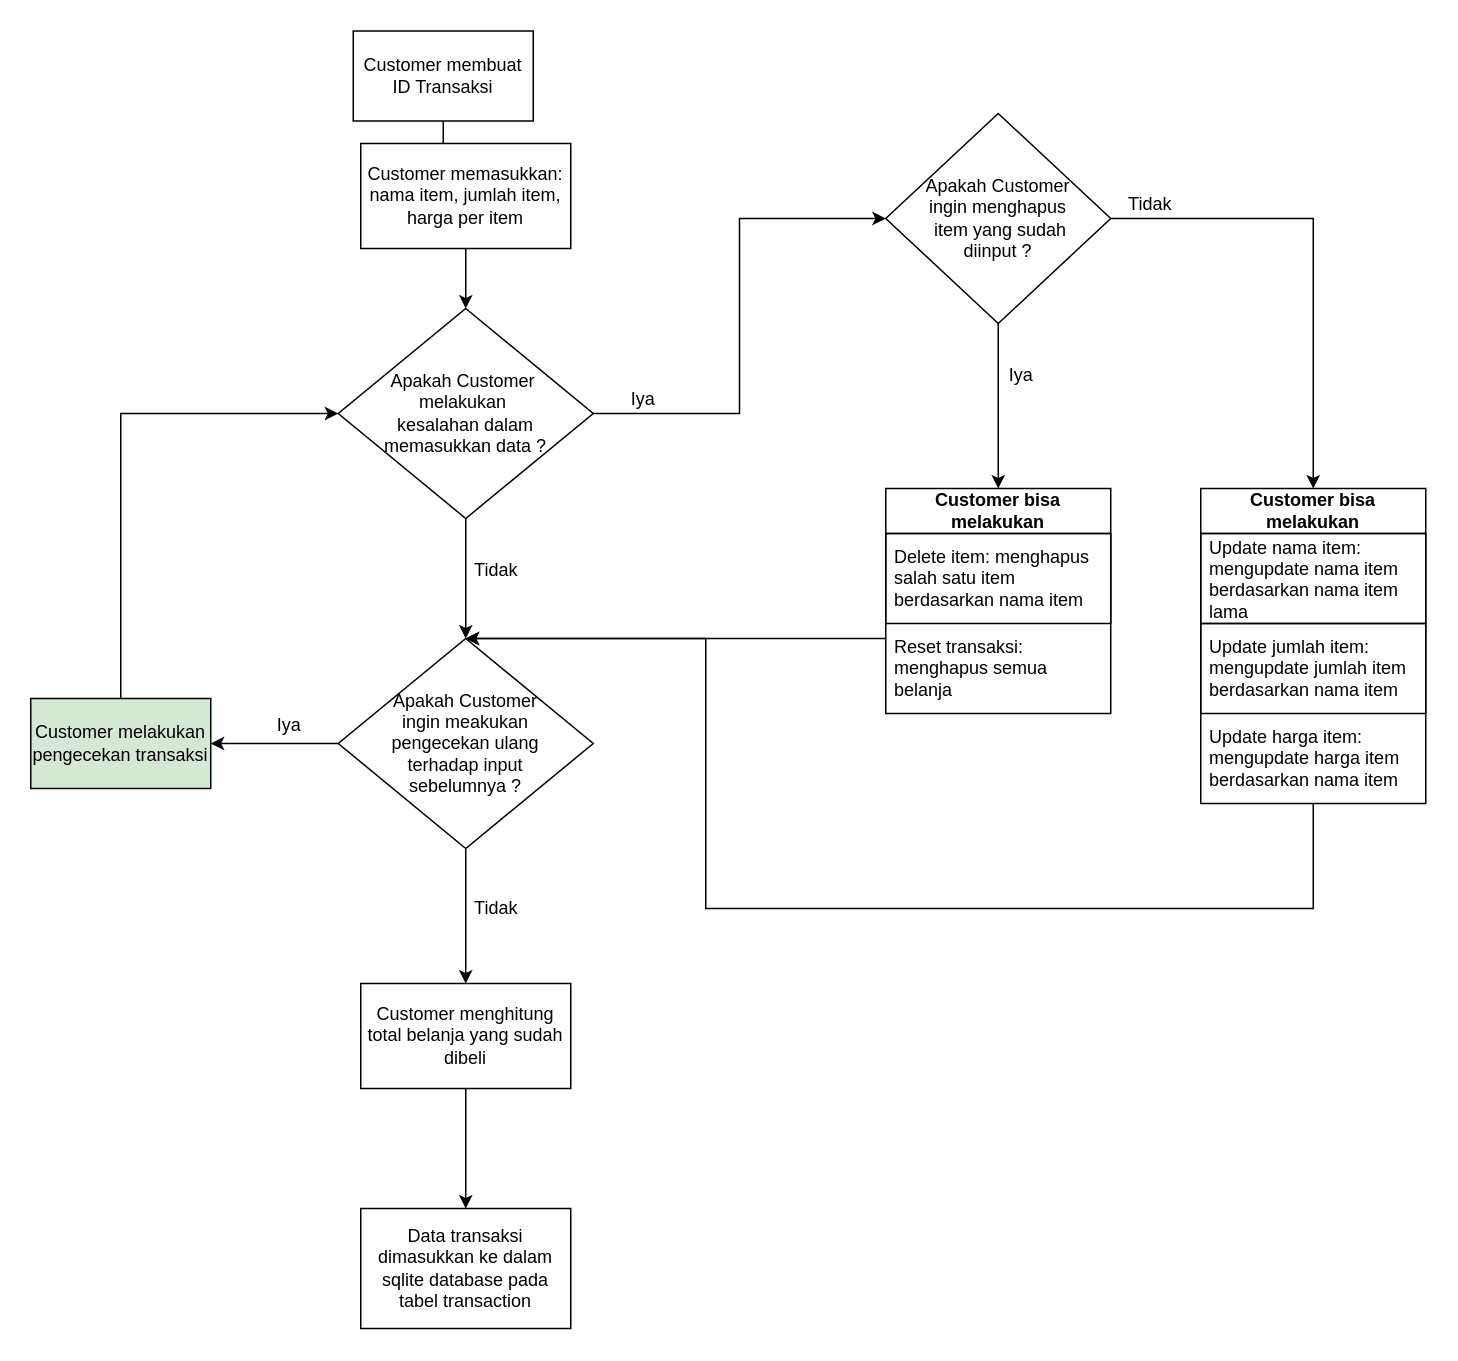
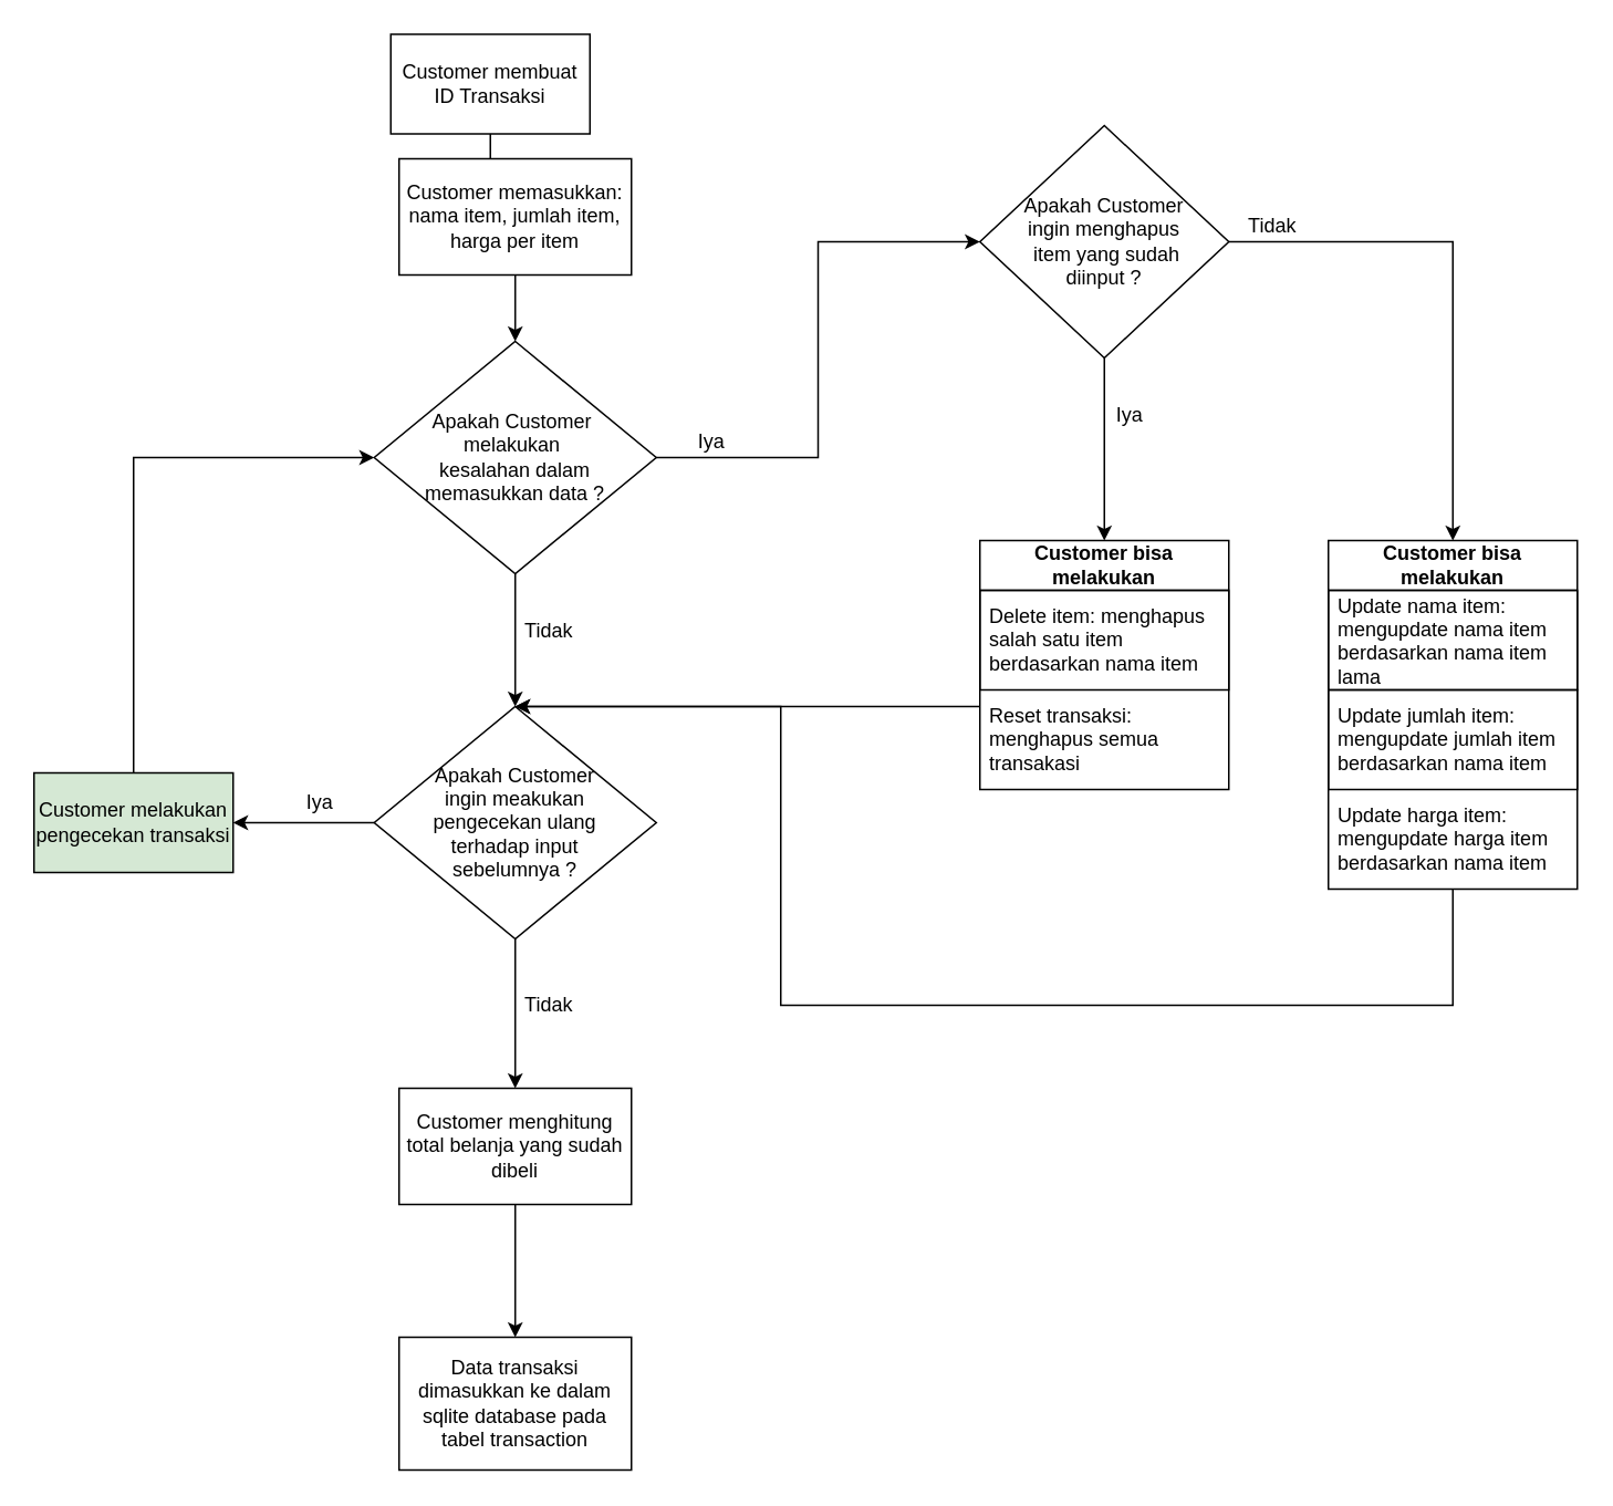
  <mxCell id="0" />
  <mxCell id="1" parent="0" />
  <mxCell id="2" style="edgeStyle=orthogonalEdgeStyle;rounded=0;orthogonalLoop=1;jettySize=auto;html=1;exitX=0.5;exitY=1;exitDx=0;exitDy=0;" edge="1" parent="1" source="3" target="5"><mxGeometry relative="1" as="geometry" /></mxCell>
  <mxCell id="3" value="Customer membuat ID Transaksi" style="rounded=0;whiteSpace=wrap;html=1;" vertex="1" parent="1"><mxGeometry x="235" y="20" width="120" height="60" as="geometry" /></mxCell>
  <mxCell id="4" value="" style="edgeStyle=orthogonalEdgeStyle;rounded=0;orthogonalLoop=1;jettySize=auto;html=1;" edge="1" parent="1" source="5" target="8"><mxGeometry relative="1" as="geometry" /></mxCell>
  <mxCell id="5" value="Customer memasukkan:&lt;br&gt;nama item, jumlah item, harga per item" style="rounded=0;whiteSpace=wrap;html=1;" vertex="1" parent="1"><mxGeometry x="240" y="95" width="140" height="70" as="geometry" /></mxCell>
  <mxCell id="6" style="edgeStyle=orthogonalEdgeStyle;rounded=0;orthogonalLoop=1;jettySize=auto;html=1;exitX=1;exitY=0.5;exitDx=0;exitDy=0;entryX=0;entryY=0.5;entryDx=0;entryDy=0;" edge="1" parent="1" source="8" target="11"><mxGeometry relative="1" as="geometry" /></mxCell>
  <mxCell id="7" style="edgeStyle=orthogonalEdgeStyle;rounded=0;orthogonalLoop=1;jettySize=auto;html=1;" edge="1" parent="1" source="8" target="15"><mxGeometry relative="1" as="geometry" /></mxCell>
  <mxCell id="8" value="Apakah Customer&amp;nbsp;&lt;br&gt;melakukan&amp;nbsp;&lt;br&gt;kesalahan dalam &lt;br&gt;memasukkan data ?" style="rhombus;whiteSpace=wrap;html=1;" vertex="1" parent="1"><mxGeometry x="225" y="205" width="170" height="140" as="geometry" /></mxCell>
  <mxCell id="9" style="edgeStyle=orthogonalEdgeStyle;rounded=0;orthogonalLoop=1;jettySize=auto;html=1;entryX=0.5;entryY=0;entryDx=0;entryDy=0;" edge="1" parent="1" source="11" target="18"><mxGeometry relative="1" as="geometry" /></mxCell>
  <mxCell id="10" style="edgeStyle=orthogonalEdgeStyle;rounded=0;orthogonalLoop=1;jettySize=auto;html=1;entryX=0.5;entryY=0;entryDx=0;entryDy=0;" edge="1" parent="1" source="11" target="22"><mxGeometry relative="1" as="geometry" /></mxCell>
  <mxCell id="11" value="Apakah Customer &lt;br&gt;ingin menghapus&lt;br&gt;&amp;nbsp;item yang sudah &lt;br&gt;diinput ?" style="rhombus;whiteSpace=wrap;html=1;" vertex="1" parent="1"><mxGeometry x="590" y="75" width="150" height="140" as="geometry" /></mxCell>
  <mxCell id="12" value="Iya" style="text;html=1;align=center;verticalAlign=middle;resizable=0;points=[];autosize=1;strokeColor=none;fillColor=none;" vertex="1" parent="1"><mxGeometry x="408" y="251" width="40" height="30" as="geometry" /></mxCell>
  <mxCell id="13" style="edgeStyle=orthogonalEdgeStyle;rounded=0;orthogonalLoop=1;jettySize=auto;html=1;exitX=0.5;exitY=1;exitDx=0;exitDy=0;entryX=0.5;entryY=0;entryDx=0;entryDy=0;" edge="1" parent="1" source="15" target="31"><mxGeometry relative="1" as="geometry" /></mxCell>
  <mxCell id="14" style="edgeStyle=orthogonalEdgeStyle;rounded=0;orthogonalLoop=1;jettySize=auto;html=1;entryX=1;entryY=0.5;entryDx=0;entryDy=0;" edge="1" parent="1" source="15" target="29"><mxGeometry relative="1" as="geometry" /></mxCell>
  <mxCell id="15" value="Apakah Customer &lt;br&gt;ingin meakukan &lt;br&gt;pengecekan ulang &lt;br&gt;terhadap input &lt;br&gt;sebelumnya ?" style="rhombus;whiteSpace=wrap;html=1;" vertex="1" parent="1"><mxGeometry x="225" y="425" width="170" height="140" as="geometry" /></mxCell>
  <mxCell id="16" value="Tidak" style="text;html=1;align=center;verticalAlign=middle;resizable=0;points=[];autosize=1;strokeColor=none;fillColor=none;" vertex="1" parent="1"><mxGeometry x="305" y="365" width="50" height="30" as="geometry" /></mxCell>
  <mxCell id="17" style="edgeStyle=orthogonalEdgeStyle;rounded=0;orthogonalLoop=1;jettySize=auto;html=1;entryX=0.5;entryY=0;entryDx=0;entryDy=0;" edge="1" parent="1" source="18" target="15"><mxGeometry relative="1" as="geometry"><Array as="points"><mxPoint x="470" y="425" /><mxPoint x="470" y="425" /></Array></mxGeometry></mxCell>
  <mxCell id="18" value="&lt;b&gt;Customer bisa melakukan&lt;/b&gt;" style="swimlane;fontStyle=0;childLayout=stackLayout;horizontal=1;startSize=30;horizontalStack=0;resizeParent=1;resizeParentMax=0;resizeLast=0;collapsible=1;marginBottom=0;whiteSpace=wrap;html=1;" vertex="1" parent="1"><mxGeometry x="590" y="325" width="150" height="150" as="geometry" /></mxCell>
  <mxCell id="19" value="Delete item: menghapus salah satu item berdasarkan nama item" style="text;align=left;verticalAlign=middle;spacingLeft=4;spacingRight=4;overflow=hidden;points=[[0,0.5],[1,0.5]];portConstraint=eastwest;rotatable=0;whiteSpace=wrap;html=1;strokeColor=default;" vertex="1" parent="18"><mxGeometry y="30" width="150" height="60" as="geometry" /></mxCell>
- <mxCell id="20" value="Reset transaksi: menghapus semua belanja" style="text;strokeColor=none;fillColor=none;align=left;verticalAlign=middle;spacingLeft=4;spacingRight=4;overflow=hidden;points=[[0,0.5],[1,0.5]];portConstraint=eastwest;rotatable=0;whiteSpace=wrap;html=1;" vertex="1" parent="18"><mxGeometry y="90" width="150" height="60" as="geometry" /></mxCell>
+ <mxCell id="20" value="Reset transaksi: menghapus semua transakasi" style="text;strokeColor=none;fillColor=none;align=left;verticalAlign=middle;spacingLeft=4;spacingRight=4;overflow=hidden;points=[[0,0.5],[1,0.5]];portConstraint=eastwest;rotatable=0;whiteSpace=wrap;html=1;" vertex="1" parent="18"><mxGeometry y="90" width="150" height="60" as="geometry" /></mxCell>
  <mxCell id="21" style="edgeStyle=orthogonalEdgeStyle;rounded=0;orthogonalLoop=1;jettySize=auto;html=1;entryX=0.5;entryY=0;entryDx=0;entryDy=0;" edge="1" parent="1" source="22" target="15"><mxGeometry relative="1" as="geometry"><Array as="points"><mxPoint x="875" y="605" /><mxPoint x="470" y="605" /><mxPoint x="470" y="425" /></Array></mxGeometry></mxCell>
  <mxCell id="22" value="&lt;b&gt;Customer bisa melakukan&lt;/b&gt;" style="swimlane;fontStyle=0;childLayout=stackLayout;horizontal=1;startSize=30;horizontalStack=0;resizeParent=1;resizeParentMax=0;resizeLast=0;collapsible=1;marginBottom=0;whiteSpace=wrap;html=1;" vertex="1" parent="1"><mxGeometry x="800" y="325" width="150" height="210" as="geometry" /></mxCell>
  <mxCell id="23" value="Update nama item: mengupdate nama item berdasarkan nama item lama" style="text;align=left;verticalAlign=middle;spacingLeft=4;spacingRight=4;overflow=hidden;points=[[0,0.5],[1,0.5]];portConstraint=eastwest;rotatable=0;whiteSpace=wrap;html=1;strokeColor=default;" vertex="1" parent="22"><mxGeometry y="30" width="150" height="60" as="geometry" /></mxCell>
  <mxCell id="24" value="Update jumlah item: mengupdate jumlah item berdasarkan nama item" style="text;strokeColor=default;fillColor=none;align=left;verticalAlign=middle;spacingLeft=4;spacingRight=4;overflow=hidden;points=[[0,0.5],[1,0.5]];portConstraint=eastwest;rotatable=0;whiteSpace=wrap;html=1;" vertex="1" parent="22"><mxGeometry y="90" width="150" height="60" as="geometry" /></mxCell>
  <mxCell id="25" value="Update harga item: mengupdate harga item berdasarkan nama item" style="text;strokeColor=none;fillColor=none;align=left;verticalAlign=middle;spacingLeft=4;spacingRight=4;overflow=hidden;points=[[0,0.5],[1,0.5]];portConstraint=eastwest;rotatable=0;whiteSpace=wrap;html=1;" vertex="1" parent="22"><mxGeometry y="150" width="150" height="60" as="geometry" /></mxCell>
  <mxCell id="26" value="Iya" style="text;html=1;align=center;verticalAlign=middle;resizable=0;points=[];autosize=1;strokeColor=none;fillColor=none;" vertex="1" parent="1"><mxGeometry x="660" y="235" width="40" height="30" as="geometry" /></mxCell>
  <mxCell id="27" value="Tidak" style="text;html=1;align=center;verticalAlign=middle;resizable=0;points=[];autosize=1;strokeColor=none;fillColor=none;" vertex="1" parent="1"><mxGeometry x="741" y="121" width="50" height="30" as="geometry" /></mxCell>
  <mxCell id="28" style="edgeStyle=orthogonalEdgeStyle;rounded=0;orthogonalLoop=1;jettySize=auto;html=1;entryX=0;entryY=0.5;entryDx=0;entryDy=0;" edge="1" parent="1" source="29" target="8"><mxGeometry relative="1" as="geometry"><Array as="points"><mxPoint x="80" y="275" /></Array></mxGeometry></mxCell>
  <mxCell id="29" value="Customer melakukan pengecekan transaksi" style="rounded=0;whiteSpace=wrap;html=1;fillColor=#d5e8d4;" vertex="1" parent="1"><mxGeometry x="20" y="465" width="120" height="60" as="geometry" /></mxCell>
  <mxCell id="30" style="edgeStyle=orthogonalEdgeStyle;rounded=0;orthogonalLoop=1;jettySize=auto;html=1;exitX=0.5;exitY=1;exitDx=0;exitDy=0;entryX=0.5;entryY=0;entryDx=0;entryDy=0;" edge="1" parent="1" source="31" target="33"><mxGeometry relative="1" as="geometry" /></mxCell>
  <mxCell id="31" value="Customer menghitung total belanja yang sudah dibeli" style="rounded=0;whiteSpace=wrap;html=1;" vertex="1" parent="1"><mxGeometry x="240" y="655" width="140" height="70" as="geometry" /></mxCell>
  <mxCell id="32" value="Tidak" style="text;html=1;align=center;verticalAlign=middle;resizable=0;points=[];autosize=1;strokeColor=none;fillColor=none;" vertex="1" parent="1"><mxGeometry x="305" y="590" width="50" height="30" as="geometry" /></mxCell>
  <mxCell id="33" value="Data transaksi dimasukkan ke dalam sqlite database pada tabel transaction" style="rounded=0;whiteSpace=wrap;html=1;" vertex="1" parent="1"><mxGeometry x="240" y="805" width="140" height="80" as="geometry" /></mxCell>
  <mxCell id="34" value="Iya" style="text;html=1;align=center;verticalAlign=middle;resizable=0;points=[];autosize=1;strokeColor=none;fillColor=none;" vertex="1" parent="1"><mxGeometry x="172" y="468" width="40" height="30" as="geometry" /></mxCell>
